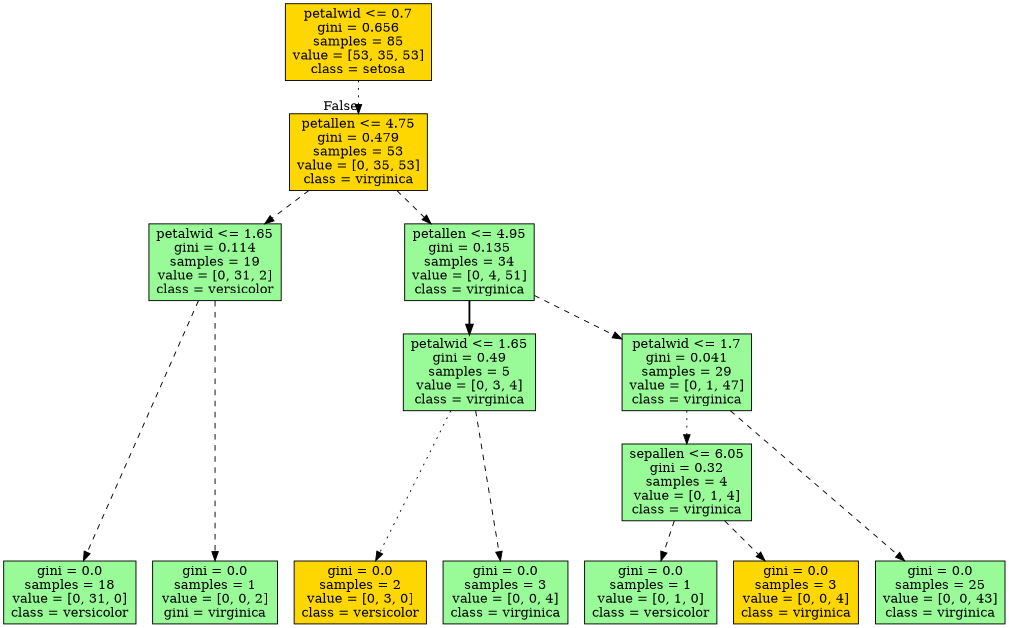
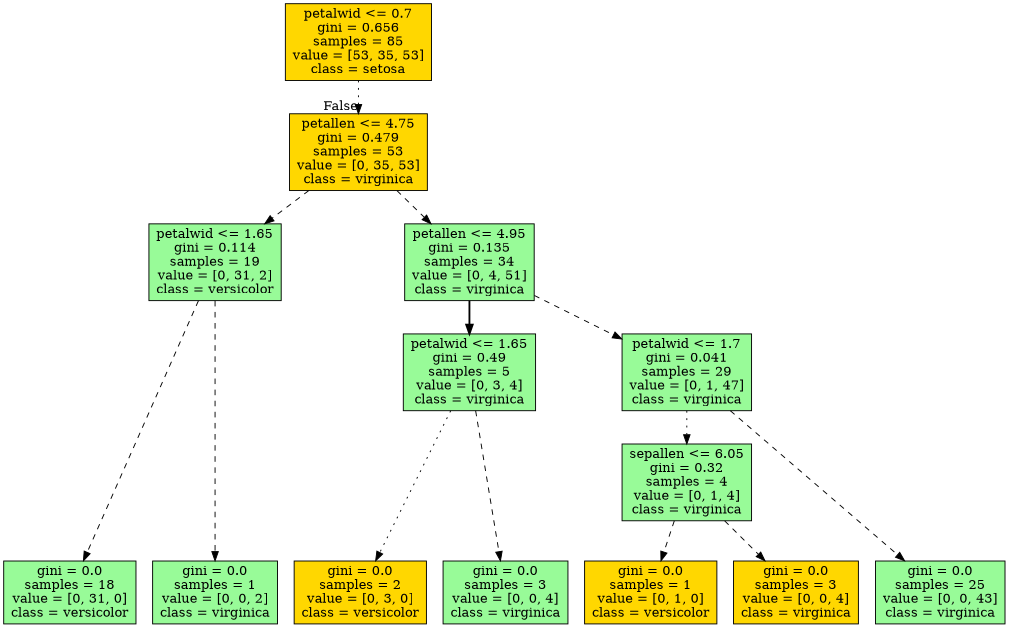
  digraph {
    ranksep=equally
    splines=polyline
    node [color=black fillcolor=palegreen shape=box style=filled]
    edge [style=dashed]
    n1 [fillcolor=gold label="petalwid <= 0.7\ngini = 0.656\nsamples = 85\nvalue = [53, 35, 53]\nclass = setosa"]
    n2 [fillcolor=gold label="petallen <= 4.75\ngini = 0.479\nsamples = 53\nvalue = [0, 35, 53]\nclass = virginica"]
    n3 [label="petalwid <= 1.65\ngini = 0.114\nsamples = 19\nvalue = [0, 31, 2]\nclass = versicolor"]
    n4 [label="petallen <= 4.95\ngini = 0.135\nsamples = 34\nvalue = [0, 4, 51]\nclass = virginica"]
    n5 [label="petalwid <= 1.65\ngini = 0.49\nsamples = 5\nvalue = [0, 3, 4]\nclass = virginica"]
    n6 [label="petalwid <= 1.7\ngini = 0.041\nsamples = 29\nvalue = [0, 1, 47]\nclass = virginica"]
    n7 [label="sepallen <= 6.05\ngini = 0.32\nsamples = 4\nvalue = [0, 1, 4]\nclass = virginica"]
    n8 [label="gini = 0.0\nsamples = 18\nvalue = [0, 31, 0]\nclass = versicolor"]
-   n9 [label="gini = 0.0\nsamples = 1\nvalue = [0, 0, 2]\ngini = virginica"]
+   n9 [label="gini = 0.0\nsamples = 1\nvalue = [0, 0, 2]\nclass = virginica"]
    n10 [fillcolor=gold label="gini = 0.0\nsamples = 2\nvalue = [0, 3, 0]\nclass = versicolor"]
    n11 [label="gini = 0.0\nsamples = 3\nvalue = [0, 0, 4]\nclass = virginica"]
-   n12 [label="gini = 0.0\nsamples = 1\nvalue = [0, 1, 0]\nclass = versicolor"]
+   n12 [fillcolor=gold label="gini = 0.0\nsamples = 1\nvalue = [0, 1, 0]\nclass = versicolor"]
    n13 [fillcolor=gold label="gini = 0.0\nsamples = 3\nvalue = [0, 0, 4]\nclass = virginica"]
    n14 [label="gini = 0.0\nsamples = 25\nvalue = [0, 0, 43]\nclass = virginica"]
    subgraph sub_1 {
      rank=same
      n1
    }
    subgraph sub_2 {
      rank=same
      n2
    }
    subgraph sub_3 {
      rank=same
      n3
      n4
    }
    subgraph sub_4 {
      rank=same
      n5
      n6
    }
    subgraph sub_5 {
      rank=same
      n7
    }
    subgraph sub_6 {
      rank=same
      n8
      n9
      n10
      n11
      n12
      n13
      n14
    }
    n1 -> n2 [headlabel=False labelangle=-45 labeldistance=2.5 style=dotted]
    n2 -> n3
    n2 -> n4
    n3 -> n8
    n3 -> n9
    n4 -> n5 [style=bold]
    n4 -> n6
    n5 -> n10 [style=dotted]
    n5 -> n11
    n6 -> n7 [style=dotted]
    n6 -> n14
    n7 -> n12
    n7 -> n13
  }
